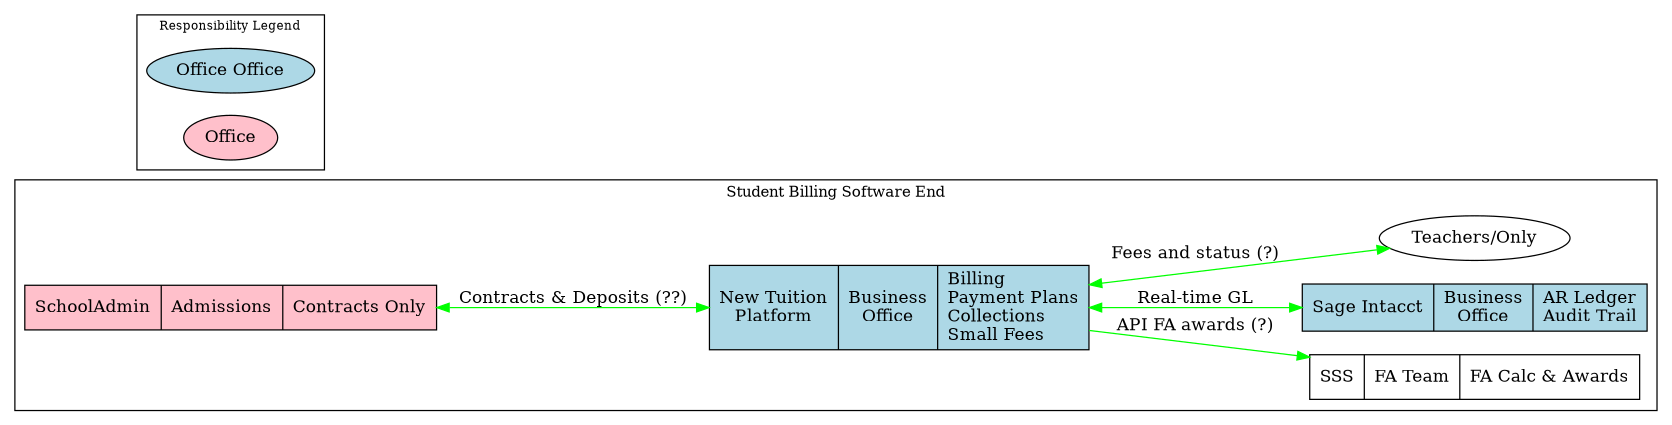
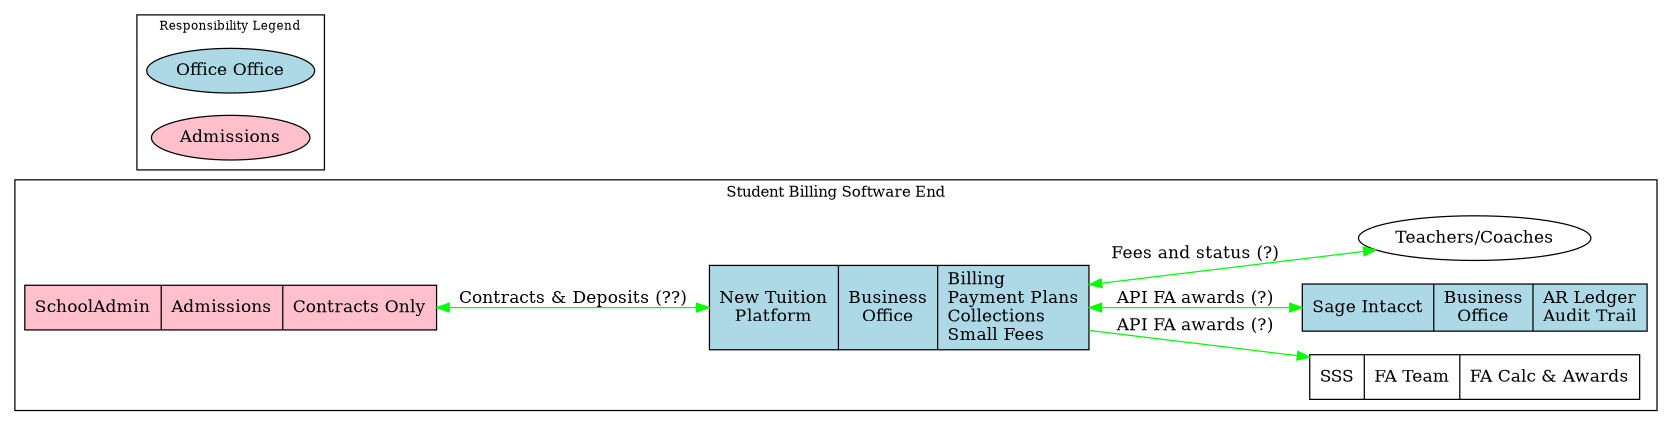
  digraph {
    fontsize=10
    rankdir=LR
    node [fillcolor=lightblue shape=record style=filled]
    edge [color=green dir=both]
    n1 [fillcolor=white label="{SSS|FA Team|FA Calc & Awards\l}"]
    n2 [fillcolor=pink label="{SchoolAdmin|Admissions|Contracts Only\l}"]
    n3 [label="{New Tuition\lPlatform|Business\lOffice|Billing\lPayment Plans\lCollections\lSmall Fees\l}"]
    n4 [label="{Sage Intacct|Business\lOffice|AR Ledger\lAudit Trail\l}"]
-   n5 [label="Teachers/Only" fillcolor="" shape="" style=""]
+   n5 [label="Teachers/Coaches" fillcolor="" shape="" style=""]
    n6 [label="Office Office" shape=""]
-   n7 [fillcolor=pink label=Office shape=""]
+   n7 [fillcolor=pink label=Admissions shape=""]
    subgraph cluster_1 {
      color=black
      fillcolor=white
      fontsize=12
      label="Student Billing Software End"
      style=filled
      n1
      n2
      n3
      n4
      n5
    }
    subgraph cluster_2 {
      label="Responsibility Legend"
      rank=same
      n6
      n7
    }
    n2 -> n3 [label="Contracts & Deposits (??)"]
    n3 -> n1 [label="API FA awards (?)" dir=""]
-   n3 -> n4 [label="Real-time GL"]
+   n3 -> n4 [label="API FA awards (?)"]
    n3 -> n5 [label="Fees and status (?)"]
  }
